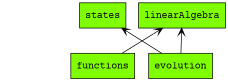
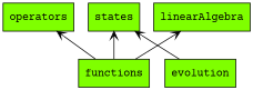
  digraph {
    fontname="Courier Prime"
    rankdir=BT
    node [color=black fillcolor=chartreuse fontname="Courier Prime" shape=box style=filled]
    edge [arrowhead=open arrowtail=none fontname="Courier Prime"]
    n1 [label=linearAlgebra]
+   n2 [label=operators]
    n3 [label=states]
    n4 [label=functions]
    n5 [label=evolution]
    n4 -> n1
-   n5 -> n1
+   n4 -> n2
+   n4 -> n3
    n5 -> n3
  }
